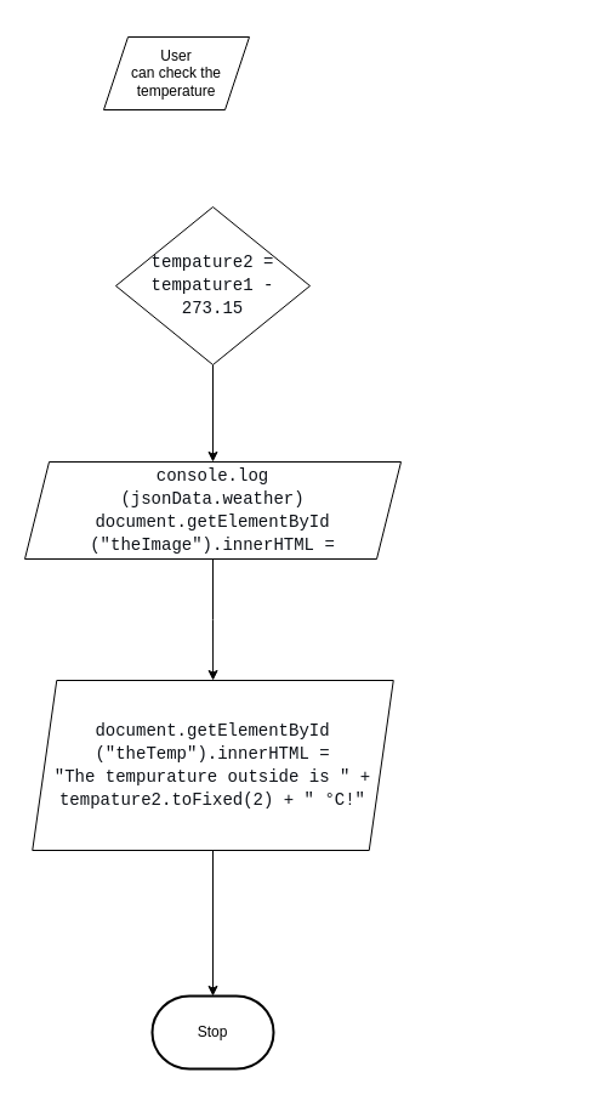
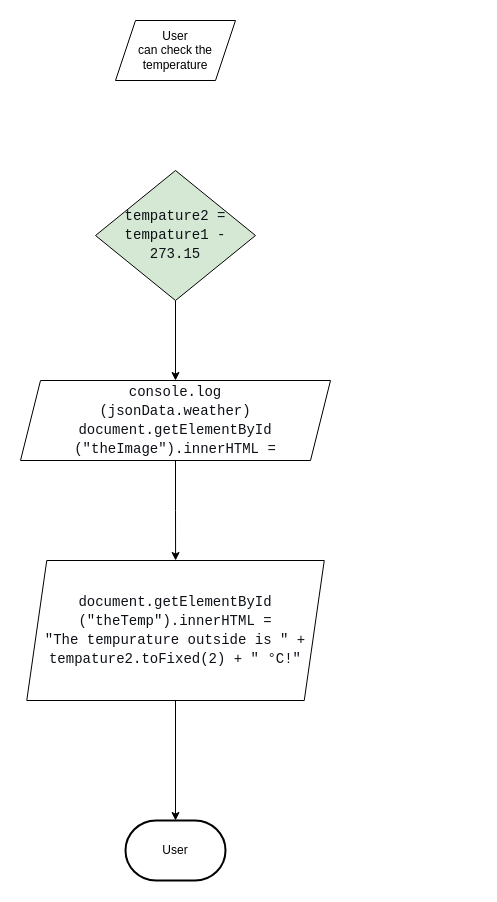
  <mxCell id="0" />
  <mxCell id="1" parent="0" />
- <mxCell id="2" value="Stop" style="strokeWidth=2;html=1;shape=mxgraph.flowchart.terminator;whiteSpace=wrap;" parent="1" vertex="1"><mxGeometry x="125" y="820" width="100" height="60" as="geometry" /></mxCell>
- <mxCell id="3" value="User &lt;br&gt;can check the temperature" style="shape=parallelogram;perimeter=parallelogramPerimeter;whiteSpace=wrap;html=1;fixedSize=1;" parent="1" vertex="1"><mxGeometry x="85" y="30" width="120" height="60" as="geometry" /></mxCell>
+ <mxCell id="2" value="User" style="strokeWidth=2;html=1;shape=mxgraph.flowchart.terminator;whiteSpace=wrap;" parent="1" vertex="1"><mxGeometry x="125" y="820" width="100" height="60" as="geometry" /></mxCell>
+ <mxCell id="3" value="User &lt;br&gt;can check the temperature" style="shape=parallelogram;perimeter=parallelogramPerimeter;whiteSpace=wrap;html=1;fixedSize=1;" parent="1" vertex="1"><mxGeometry x="115" y="20" width="120" height="60" as="geometry" /></mxCell>
  <mxCell id="4" style="edgeStyle=none;html=1;entryX=0.5;entryY=0;entryDx=0;entryDy=0;fontColor=#E6EDF3;" parent="1" source="5" target="7" edge="1"><mxGeometry relative="1" as="geometry" /></mxCell>
- <mxCell id="5" value="&lt;div style=&quot;font-family: Consolas, &amp;quot;Courier New&amp;quot;, monospace; font-size: 14px; line-height: 19px;&quot;&gt;&lt;font color=&quot;#0d1117&quot;&gt;tempature2 = tempature1 - 273.15&lt;/font&gt;&lt;/div&gt;" style="rhombus;whiteSpace=wrap;html=1;" parent="1" vertex="1"><mxGeometry x="95" y="170" width="160" height="130" as="geometry" /></mxCell>
+ <mxCell id="5" value="&lt;div style=&quot;font-family: Consolas, &amp;quot;Courier New&amp;quot;, monospace; font-size: 14px; line-height: 19px;&quot;&gt;&lt;font color=&quot;#0d1117&quot;&gt;tempature2 = tempature1 - 273.15&lt;/font&gt;&lt;/div&gt;" style="rhombus;whiteSpace=wrap;html=1;fillColor=#d5e8d4;" parent="1" vertex="1"><mxGeometry x="95" y="170" width="160" height="130" as="geometry" /></mxCell>
  <mxCell id="6" style="edgeStyle=orthogonalEdgeStyle;html=1;fontColor=#E6EDF3;rounded=0;" parent="1" source="7" target="10" edge="1"><mxGeometry relative="1" as="geometry" /></mxCell>
  <mxCell id="7" value="&lt;div style=&quot;font-family: Consolas, &amp;quot;Courier New&amp;quot;, monospace; font-size: 14px; line-height: 19px;&quot;&gt;&lt;div style=&quot;&quot;&gt;&lt;font color=&quot;#0d1117&quot;&gt;console.log&lt;/font&gt;&lt;/div&gt;&lt;div style=&quot;&quot;&gt;&lt;font color=&quot;#0d1117&quot;&gt;(jsonData.weather)&lt;/font&gt;&lt;/div&gt;&lt;div style=&quot;&quot;&gt;    &lt;font color=&quot;#0d1117&quot;&gt;document.getElementById&lt;/font&gt;&lt;/div&gt;&lt;div style=&quot;&quot;&gt;&lt;font color=&quot;#0d1117&quot;&gt;(&quot;theImage&quot;).innerHTML =&lt;/font&gt;&lt;/div&gt;&lt;/div&gt;" style="shape=parallelogram;perimeter=parallelogramPerimeter;whiteSpace=wrap;html=1;fixedSize=1;" parent="1" vertex="1"><mxGeometry x="20" y="380" width="310" height="80" as="geometry" /></mxCell>
  <mxCell id="8" style="edgeStyle=orthogonalEdgeStyle;html=1;entryX=1;entryY=0.5;entryDx=0;entryDy=0;entryPerimeter=0;strokeColor=none;rounded=0;" parent="1" source="10" target="2" edge="1"><mxGeometry relative="1" as="geometry"><Array as="points"><mxPoint x="475" y="530" /></Array></mxGeometry></mxCell>
  <mxCell id="9" style="edgeStyle=none;html=1;entryX=0.5;entryY=0;entryDx=0;entryDy=0;entryPerimeter=0;fontColor=#E6EDF3;" parent="1" source="10" target="2" edge="1"><mxGeometry relative="1" as="geometry" /></mxCell>
  <mxCell id="10" value="&lt;div style=&quot;font-family: Consolas, &amp;quot;Courier New&amp;quot;, monospace; font-size: 14px; line-height: 19px;&quot;&gt;&lt;div style=&quot;&quot;&gt; &lt;font color=&quot;#0d1117&quot;&gt;document.getElementById&lt;/font&gt;&lt;/div&gt;&lt;div style=&quot;&quot;&gt;&lt;font color=&quot;#0d1117&quot;&gt;(&quot;theTemp&quot;).innerHTML =&lt;/font&gt;&lt;/div&gt;&lt;div style=&quot;&quot;&gt;      &lt;font color=&quot;#0d1117&quot;&gt;&quot;The tempurature outside is &quot; + tempature2.toFixed(2) + &quot; °C!&quot;&lt;/font&gt;&lt;/div&gt;&lt;/div&gt;" style="shape=parallelogram;perimeter=parallelogramPerimeter;whiteSpace=wrap;html=1;fixedSize=1;" parent="1" vertex="1"><mxGeometry x="26.25" y="560" width="297.5" height="140" as="geometry" /></mxCell>
